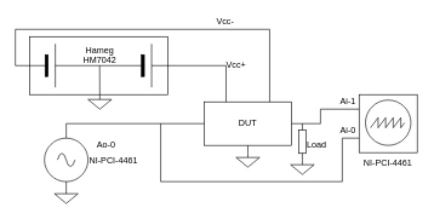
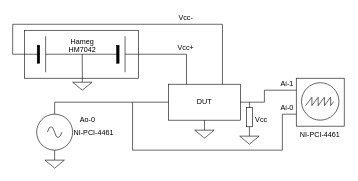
  <mxCell id="0" />
  <mxCell id="1" parent="0" />
  <mxCell id="2" value="NI-PCI-4461" style="pointerEvents=1;verticalLabelPosition=middle;shadow=0;dashed=0;align=left;verticalAlign=middle;shape=mxgraph.electrical.signal_sources.source;aspect=fixed;points=[[0.5,0,0],[1,0.5,0],[0.5,1,0],[0,0.5,0]];elSignalType=ac;labelPosition=right;" parent="1" vertex="1"><mxGeometry x="60" y="190" width="60" height="60" as="geometry" /></mxCell>
  <mxCell id="3" value="" style="pointerEvents=1;verticalLabelPosition=bottom;shadow=0;dashed=0;align=center;verticalAlign=top;shape=mxgraph.electrical.signal_sources.signal_ground;" parent="1" vertex="1"><mxGeometry x="73.75" y="260" width="32.5" height="20" as="geometry" /></mxCell>
  <mxCell id="4" value="DUT" style="rounded=0;whiteSpace=wrap;" parent="1" vertex="1"><mxGeometry x="280" y="140" width="120" height="60" as="geometry" /></mxCell>
  <mxCell id="5" value="" style="endArrow=none;rounded=0;exitX=0.5;exitY=0;exitDx=0;exitDy=0;exitPerimeter=0;entryX=0.5;entryY=1;entryDx=0;entryDy=0;entryPerimeter=0;" parent="1" source="3" target="2" edge="1"><mxGeometry width="50" height="50" relative="1" as="geometry"><mxPoint x="250" y="310" as="sourcePoint" /><mxPoint x="300" y="260" as="targetPoint" /></mxGeometry></mxCell>
  <mxCell id="6" value="" style="pointerEvents=1;verticalLabelPosition=bottom;shadow=0;dashed=0;align=center;verticalAlign=top;shape=mxgraph.electrical.signal_sources.signal_ground;" parent="1" vertex="1"><mxGeometry x="323.75" y="210" width="32.5" height="20" as="geometry" /></mxCell>
  <mxCell id="7" value="" style="endArrow=none;rounded=0;exitX=0.5;exitY=0;exitDx=0;exitDy=0;exitPerimeter=0;entryX=0.5;entryY=1;entryDx=0;entryDy=0;" parent="1" source="6" target="4" edge="1"><mxGeometry width="50" height="50" relative="1" as="geometry"><mxPoint x="440" y="290" as="sourcePoint" /><mxPoint x="490" y="240" as="targetPoint" /></mxGeometry></mxCell>
  <mxCell id="8" value="" style="endArrow=none;rounded=0;exitX=0.5;exitY=0;exitDx=0;exitDy=0;exitPerimeter=0;entryX=0;entryY=0.5;entryDx=0;entryDy=0;" parent="1" source="2" target="4" edge="1"><mxGeometry width="50" height="50" relative="1" as="geometry"><mxPoint x="510" y="290" as="sourcePoint" /><mxPoint x="560" y="240" as="targetPoint" /><Array as="points"><mxPoint x="90" y="170" /></Array></mxGeometry></mxCell>
  <mxCell id="9" value="" style="verticalLabelPosition=middle;shadow=0;dashed=0;align=left;fillColor=strokeColor;verticalAlign=middle;strokeWidth=1;shape=mxgraph.electrical.miscellaneous.monocell_battery;rotation=0;labelPosition=right;textDirection=ltr;" parent="1" vertex="1"><mxGeometry x="152.5" y="60" width="100" height="60" as="geometry" /></mxCell>
  <mxCell id="10" value="Hameg&#10;HM7042" style="text;align=center;verticalAlign=middle;rounded=0;" parent="1" vertex="1"><mxGeometry x="106.25" y="60" width="60" height="30" as="geometry" /></mxCell>
  <mxCell id="11" value="" style="verticalLabelPosition=middle;shadow=0;dashed=0;align=left;fillColor=strokeColor;verticalAlign=middle;strokeWidth=1;shape=mxgraph.electrical.miscellaneous.monocell_battery;rotation=0;labelPosition=right;textDirection=ltr;" parent="1" vertex="1"><mxGeometry x="20" y="60" width="100" height="60" as="geometry" /></mxCell>
  <mxCell id="12" value="" style="endArrow=none;html=1;rounded=0;entryX=0;entryY=0.5;entryDx=0;entryDy=0;entryPerimeter=0;exitX=1;exitY=0.5;exitDx=0;exitDy=0;exitPerimeter=0;" parent="1" source="11" target="9" edge="1"><mxGeometry width="50" height="50" relative="1" as="geometry"><mxPoint x="90" y="150" as="sourcePoint" /><mxPoint x="140" y="100" as="targetPoint" /></mxGeometry></mxCell>
  <mxCell id="13" value="" style="pointerEvents=1;verticalLabelPosition=bottom;shadow=0;dashed=0;align=center;verticalAlign=top;shape=mxgraph.electrical.signal_sources.signal_ground;" parent="1" vertex="1"><mxGeometry x="120" y="130" width="32.5" height="20" as="geometry" /></mxCell>
  <mxCell id="14" value="" style="endArrow=none;html=1;rounded=0;entryX=0.5;entryY=0;entryDx=0;entryDy=0;entryPerimeter=0;" parent="1" target="13" edge="1"><mxGeometry width="50" height="50" relative="1" as="geometry"><mxPoint x="136" y="90" as="sourcePoint" /><mxPoint x="200" y="110" as="targetPoint" /></mxGeometry></mxCell>
  <mxCell id="15" value="" style="endArrow=none;html=1;rounded=0;exitX=1;exitY=0.5;exitDx=0;exitDy=0;exitPerimeter=0;entryX=0.25;entryY=0;entryDx=0;entryDy=0;" parent="1" source="9" target="4" edge="1"><mxGeometry width="50" height="50" relative="1" as="geometry"><mxPoint x="150" y="170" as="sourcePoint" /><mxPoint x="380" y="90" as="targetPoint" /><Array as="points"><mxPoint x="310" y="90" /></Array></mxGeometry></mxCell>
  <mxCell id="16" value="" style="endArrow=none;html=1;rounded=0;entryX=0;entryY=0.5;entryDx=0;entryDy=0;entryPerimeter=0;exitX=0.75;exitY=0;exitDx=0;exitDy=0;" parent="1" source="4" target="11" edge="1"><mxGeometry width="50" height="50" relative="1" as="geometry"><mxPoint x="150" y="170" as="sourcePoint" /><mxPoint x="200" y="120" as="targetPoint" /><Array as="points"><mxPoint x="370" y="40" /><mxPoint x="20" y="40" /></Array></mxGeometry></mxCell>
- <mxCell id="17" value="Vcc+" style="text;html=1;align=center;verticalAlign=middle;whiteSpace=wrap;rounded=0;" parent="1" vertex="1"><mxGeometry x="308.75" y="80" width="30" height="20" as="geometry" /></mxCell>
+ <mxCell id="17" value="Vcc+" style="text;html=1;align=center;verticalAlign=middle;whiteSpace=wrap;rounded=0;" parent="1" vertex="1"><mxGeometry x="293.75" y="70" width="30" height="20" as="geometry" /></mxCell>
  <mxCell id="18" value="Vcc-" style="text;html=1;align=center;verticalAlign=middle;whiteSpace=wrap;rounded=0;" parent="1" vertex="1"><mxGeometry x="294" y="20" width="30" height="20" as="geometry" /></mxCell>
  <mxCell id="19" value="" style="perimeter=ellipsePerimeter;verticalLabelPosition=bottom;shadow=0;dashed=0;align=center;html=1;verticalAlign=top;shape=mxgraph.electrical.instruments.oscilloscope;" parent="1" vertex="1"><mxGeometry x="500" y="137.5" width="66.25" height="62.5" as="geometry" /></mxCell>
  <mxCell id="20" value="" style="endArrow=none;html=1;rounded=0;entryX=0;entryY=0.25;entryDx=0;entryDy=0;exitX=1;exitY=0.5;exitDx=0;exitDy=0;" parent="1" source="4" target="22" edge="1"><mxGeometry width="50" height="50" relative="1" as="geometry"><mxPoint x="440" y="220" as="sourcePoint" /><mxPoint x="470" y="160" as="targetPoint" /><Array as="points"><mxPoint x="440" y="170" /><mxPoint x="440" y="150" /></Array></mxGeometry></mxCell>
  <mxCell id="21" value="" style="rounded=0;fontColor=none;noLabel=1;fillColor=none;" parent="1" vertex="1"><mxGeometry x="40" y="50" width="190" height="80" as="geometry" /></mxCell>
  <mxCell id="22" value="&lt;span style=&quot;text-align: left; text-wrap: nowrap;&quot;&gt;NI-PCI-4461&lt;/span&gt;" style="rounded=0;whiteSpace=wrap;html=1;fillColor=none;labelPosition=center;verticalLabelPosition=bottom;align=center;verticalAlign=top;" parent="1" vertex="1"><mxGeometry x="493.13" y="130" width="80" height="80" as="geometry" /></mxCell>
  <mxCell id="23" value="" style="endArrow=none;html=1;rounded=0;exitX=0;exitY=0.75;exitDx=0;exitDy=0;" parent="1" source="22" edge="1"><mxGeometry width="50" height="50" relative="1" as="geometry"><mxPoint x="450" y="190" as="sourcePoint" /><mxPoint x="220" y="170" as="targetPoint" /><Array as="points"><mxPoint x="470" y="190" /><mxPoint x="470" y="250" /><mxPoint x="220" y="250" /></Array></mxGeometry></mxCell>
  <mxCell id="24" value="Ao-0" style="text;html=1;align=center;verticalAlign=middle;whiteSpace=wrap;rounded=0;" parent="1" vertex="1"><mxGeometry x="130" y="190" width="30" height="20" as="geometry" /></mxCell>
  <mxCell id="25" value="Ai-1" style="text;html=1;align=center;verticalAlign=middle;whiteSpace=wrap;rounded=0;" parent="1" vertex="1"><mxGeometry x="463.13" y="130" width="30" height="20" as="geometry" /></mxCell>
  <mxCell id="26" value="Ai-0" style="text;html=1;align=center;verticalAlign=middle;whiteSpace=wrap;rounded=0;" parent="1" vertex="1"><mxGeometry x="463.13" y="170" width="30" height="20" as="geometry" /></mxCell>
  <mxCell id="27" value="" style="pointerEvents=1;verticalLabelPosition=bottom;shadow=0;dashed=0;align=center;html=1;verticalAlign=top;shape=mxgraph.electrical.resistors.resistor_1;rotation=90;" vertex="1" parent="1"><mxGeometry x="390" y="190" width="50" height="10" as="geometry" /></mxCell>
  <mxCell id="28" value="" style="pointerEvents=1;verticalLabelPosition=bottom;shadow=0;dashed=0;align=center;verticalAlign=top;shape=mxgraph.electrical.signal_sources.signal_ground;" vertex="1" parent="1"><mxGeometry x="398.75" y="220" width="32.5" height="20" as="geometry" /></mxCell>
- <mxCell id="29" value="Load" style="text;html=1;align=center;verticalAlign=middle;whiteSpace=wrap;rounded=0;" vertex="1" parent="1"><mxGeometry x="420" y="190" width="30" height="20" as="geometry" /></mxCell>
+ <mxCell id="29" value="Vcc" style="text;html=1;align=center;verticalAlign=middle;whiteSpace=wrap;rounded=0;" vertex="1" parent="1"><mxGeometry x="420" y="190" width="30" height="20" as="geometry" /></mxCell>
